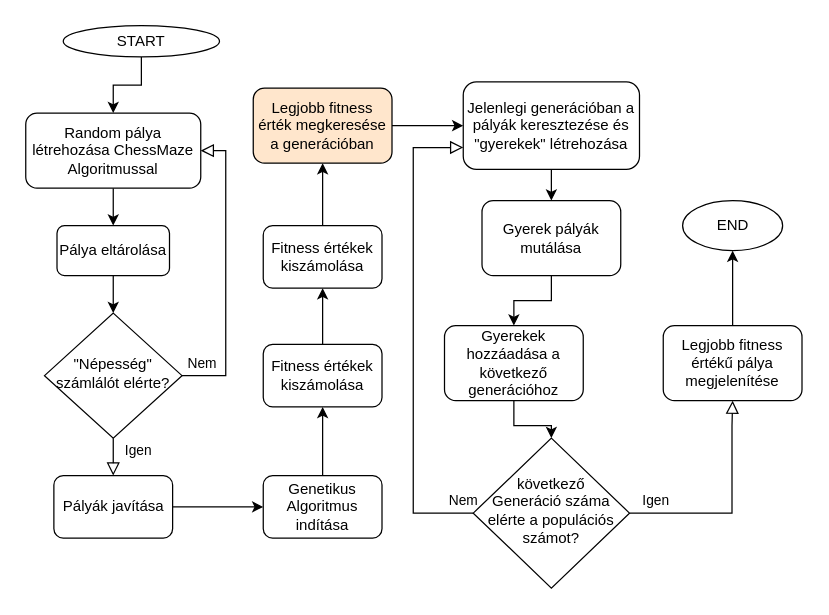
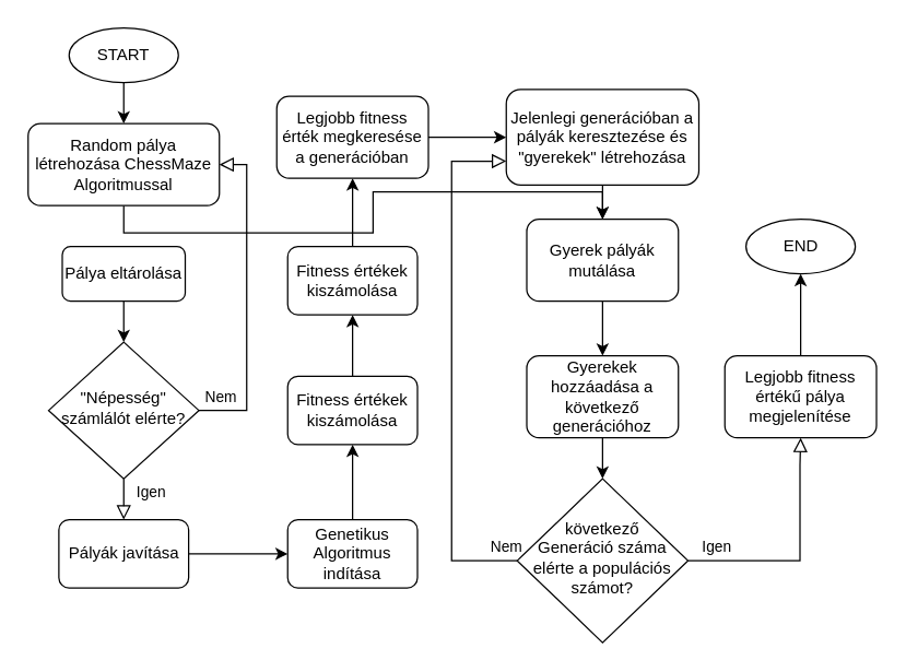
  <mxCell id="0" />
  <mxCell id="1" parent="0" />
- <mxCell id="2" style="edgeStyle=orthogonalEdgeStyle;rounded=0;orthogonalLoop=1;jettySize=auto;html=1;exitX=0.5;exitY=1;exitDx=0;exitDy=0;entryX=0.5;entryY=0;entryDx=0;entryDy=0;" parent="1" source="3" target="10" edge="1"><mxGeometry relative="1" as="geometry" /></mxCell>
+ <mxCell id="2" style="edgeStyle=orthogonalEdgeStyle;rounded=0;orthogonalLoop=1;jettySize=auto;html=1;exitX=0.5;exitY=1;exitDx=0;exitDy=0;" parent="1" source="3" target="24" edge="1"><mxGeometry relative="1" as="geometry" /></mxCell>
  <mxCell id="3" value="Random pálya létrehozása ChessMaze Algoritmussal" style="rounded=1;whiteSpace=wrap;html=1;fontSize=12;glass=0;strokeWidth=1;shadow=0;" parent="1" vertex="1"><mxGeometry x="20" y="90" width="140" height="60" as="geometry" /></mxCell>
  <mxCell id="4" value="Igen" style="rounded=0;html=1;jettySize=auto;orthogonalLoop=1;fontSize=11;endArrow=block;endFill=0;endSize=8;strokeWidth=1;shadow=0;labelBackgroundColor=none;edgeStyle=orthogonalEdgeStyle;" parent="1" source="6" target="12" edge="1"><mxGeometry x="-0.6" y="20" relative="1" as="geometry"><mxPoint as="offset" /><mxPoint x="90" y="390" as="targetPoint" /></mxGeometry></mxCell>
  <mxCell id="5" value="Nem&lt;br&gt;" style="edgeStyle=orthogonalEdgeStyle;rounded=0;html=1;jettySize=auto;orthogonalLoop=1;fontSize=11;endArrow=block;endFill=0;endSize=8;strokeWidth=1;shadow=0;labelBackgroundColor=none;entryX=1;entryY=0.5;entryDx=0;entryDy=0;exitX=1;exitY=0.5;exitDx=0;exitDy=0;" parent="1" source="6" target="3" edge="1"><mxGeometry x="-0.861" y="10" relative="1" as="geometry"><mxPoint as="offset" /><mxPoint x="220" y="300" as="targetPoint" /><Array as="points"><mxPoint x="180" y="300" /><mxPoint x="180" y="120" /></Array></mxGeometry></mxCell>
  <mxCell id="6" value="&quot;Népesség&quot; számlálót elérte?" style="rhombus;whiteSpace=wrap;html=1;shadow=0;fontFamily=Helvetica;fontSize=12;align=center;strokeWidth=1;spacing=6;spacingTop=-4;" parent="1" vertex="1"><mxGeometry x="35" y="250" width="110" height="100" as="geometry" /></mxCell>
  <mxCell id="7" style="edgeStyle=orthogonalEdgeStyle;rounded=0;orthogonalLoop=1;jettySize=auto;html=1;exitX=0.5;exitY=1;exitDx=0;exitDy=0;entryX=0.5;entryY=0;entryDx=0;entryDy=0;" parent="1" source="8" target="3" edge="1"><mxGeometry relative="1" as="geometry" /></mxCell>
- <mxCell id="8" value="START" style="ellipse;whiteSpace=wrap;html=1;" parent="1" vertex="1"><mxGeometry x="50" y="20" width="125" height="25" as="geometry" /></mxCell>
+ <mxCell id="8" value="START" style="ellipse;whiteSpace=wrap;html=1;" parent="1" vertex="1"><mxGeometry x="50" y="20" width="80" height="40" as="geometry" /></mxCell>
  <mxCell id="9" style="edgeStyle=orthogonalEdgeStyle;rounded=0;orthogonalLoop=1;jettySize=auto;html=1;exitX=0.5;exitY=1;exitDx=0;exitDy=0;entryX=0.5;entryY=0;entryDx=0;entryDy=0;" parent="1" source="10" target="6" edge="1"><mxGeometry relative="1" as="geometry" /></mxCell>
  <mxCell id="10" value="Pálya eltárolása" style="rounded=1;whiteSpace=wrap;html=1;fontSize=12;glass=0;strokeWidth=1;shadow=0;" parent="1" vertex="1"><mxGeometry x="45" y="180" width="90" height="40" as="geometry" /></mxCell>
  <mxCell id="11" style="edgeStyle=orthogonalEdgeStyle;rounded=0;orthogonalLoop=1;jettySize=auto;html=1;exitX=1;exitY=0.5;exitDx=0;exitDy=0;entryX=0;entryY=0.5;entryDx=0;entryDy=0;" parent="1" source="12" target="14" edge="1"><mxGeometry relative="1" as="geometry" /></mxCell>
  <mxCell id="12" value="Pályák javítása" style="rounded=1;whiteSpace=wrap;html=1;fontSize=12;glass=0;strokeWidth=1;shadow=0;" parent="1" vertex="1"><mxGeometry x="42.5" y="380" width="95" height="50" as="geometry" /></mxCell>
  <mxCell id="13" style="edgeStyle=orthogonalEdgeStyle;rounded=0;orthogonalLoop=1;jettySize=auto;html=1;exitX=0.5;exitY=0;exitDx=0;exitDy=0;entryX=0.5;entryY=1;entryDx=0;entryDy=0;" parent="1" source="14" target="16" edge="1"><mxGeometry relative="1" as="geometry" /></mxCell>
  <mxCell id="14" value="Genetikus Algoritmus indítása" style="rounded=1;whiteSpace=wrap;html=1;fontSize=12;glass=0;strokeWidth=1;shadow=0;" parent="1" vertex="1"><mxGeometry x="210" y="380" width="95" height="50" as="geometry" /></mxCell>
  <mxCell id="15" style="edgeStyle=orthogonalEdgeStyle;rounded=0;orthogonalLoop=1;jettySize=auto;html=1;exitX=0.5;exitY=0;exitDx=0;exitDy=0;" parent="1" source="16" target="18" edge="1"><mxGeometry relative="1" as="geometry" /></mxCell>
  <mxCell id="16" value="Fitness értékek kiszámolása" style="rounded=1;whiteSpace=wrap;html=1;fontSize=12;glass=0;strokeWidth=1;shadow=0;" parent="1" vertex="1"><mxGeometry x="210" y="275" width="95" height="50" as="geometry" /></mxCell>
  <mxCell id="17" style="edgeStyle=orthogonalEdgeStyle;rounded=0;orthogonalLoop=1;jettySize=auto;html=1;exitX=0.5;exitY=0;exitDx=0;exitDy=0;entryX=0.5;entryY=1;entryDx=0;entryDy=0;" parent="1" source="18" target="20" edge="1"><mxGeometry relative="1" as="geometry" /></mxCell>
  <mxCell id="18" value="Fitness értékek kiszámolása" style="rounded=1;whiteSpace=wrap;html=1;fontSize=12;glass=0;strokeWidth=1;shadow=0;" parent="1" vertex="1"><mxGeometry x="210" y="180" width="95" height="50" as="geometry" /></mxCell>
  <mxCell id="19" style="edgeStyle=orthogonalEdgeStyle;rounded=0;orthogonalLoop=1;jettySize=auto;html=1;exitX=1;exitY=0.5;exitDx=0;exitDy=0;entryX=0;entryY=0.5;entryDx=0;entryDy=0;" parent="1" source="20" target="22" edge="1"><mxGeometry relative="1" as="geometry" /></mxCell>
- <mxCell id="20" value="Legjobb fitness érték megkeresése a generációban" style="rounded=1;whiteSpace=wrap;html=1;fontSize=12;glass=0;strokeWidth=1;shadow=0;fillColor=#ffe6cc;" parent="1" vertex="1"><mxGeometry x="202" y="70" width="111" height="60" as="geometry" /></mxCell>
+ <mxCell id="20" value="Legjobb fitness érték megkeresése a generációban" style="rounded=1;whiteSpace=wrap;html=1;fontSize=12;glass=0;strokeWidth=1;shadow=0;" parent="1" vertex="1"><mxGeometry x="202" y="70" width="111" height="60" as="geometry" /></mxCell>
  <mxCell id="21" style="edgeStyle=orthogonalEdgeStyle;rounded=0;orthogonalLoop=1;jettySize=auto;html=1;exitX=0.5;exitY=1;exitDx=0;exitDy=0;entryX=0.5;entryY=0;entryDx=0;entryDy=0;" parent="1" source="22" target="24" edge="1"><mxGeometry relative="1" as="geometry" /></mxCell>
  <mxCell id="22" value="Jelenlegi generációban a pályák keresztezése és &quot;gyerekek&quot; létrehozása" style="rounded=1;whiteSpace=wrap;html=1;fontSize=12;glass=0;strokeWidth=1;shadow=0;" parent="1" vertex="1"><mxGeometry x="370" y="65" width="141" height="70" as="geometry" /></mxCell>
  <mxCell id="23" style="edgeStyle=orthogonalEdgeStyle;rounded=0;orthogonalLoop=1;jettySize=auto;html=1;exitX=0.5;exitY=1;exitDx=0;exitDy=0;entryX=0.5;entryY=0;entryDx=0;entryDy=0;" parent="1" source="24" target="29" edge="1"><mxGeometry relative="1" as="geometry" /></mxCell>
  <mxCell id="24" value="Gyerek&amp;nbsp;pályák mutálása" style="rounded=1;whiteSpace=wrap;html=1;fontSize=12;glass=0;strokeWidth=1;shadow=0;" parent="1" vertex="1"><mxGeometry x="385" y="160" width="111" height="60" as="geometry" /></mxCell>
  <mxCell id="25" value="következő&lt;br&gt;Generáció száma elérte a populációs számot?" style="rhombus;whiteSpace=wrap;html=1;shadow=0;fontFamily=Helvetica;fontSize=12;align=center;strokeWidth=1;spacing=6;spacingTop=-4;" parent="1" vertex="1"><mxGeometry x="378" y="350" width="125" height="120" as="geometry" /></mxCell>
  <mxCell id="26" value="Igen" style="rounded=0;html=1;jettySize=auto;orthogonalLoop=1;fontSize=11;endArrow=block;endFill=0;endSize=8;strokeWidth=1;shadow=0;labelBackgroundColor=none;edgeStyle=orthogonalEdgeStyle;exitX=1;exitY=0.5;exitDx=0;exitDy=0;entryX=0.5;entryY=1;entryDx=0;entryDy=0;" parent="1" source="25" target="31" edge="1"><mxGeometry x="-0.752" y="10" relative="1" as="geometry"><mxPoint as="offset" /><mxPoint x="100.034" y="359.969" as="sourcePoint" /><mxPoint x="590" y="310" as="targetPoint" /><Array as="points"><mxPoint x="585" y="410" /><mxPoint x="585" y="340" /></Array></mxGeometry></mxCell>
  <mxCell id="27" value="Nem&lt;br&gt;" style="edgeStyle=orthogonalEdgeStyle;rounded=0;html=1;jettySize=auto;orthogonalLoop=1;fontSize=11;endArrow=block;endFill=0;endSize=8;strokeWidth=1;shadow=0;labelBackgroundColor=none;exitX=0;exitY=0.5;exitDx=0;exitDy=0;entryX=0;entryY=0.75;entryDx=0;entryDy=0;" parent="1" source="25" target="22" edge="1"><mxGeometry x="-0.957" y="-10" relative="1" as="geometry"><mxPoint as="offset" /><mxPoint x="155" y="310" as="sourcePoint" /><mxPoint x="360" y="440" as="targetPoint" /><Array as="points"><mxPoint x="330" y="410" /><mxPoint x="330" y="118" /></Array></mxGeometry></mxCell>
  <mxCell id="28" style="edgeStyle=orthogonalEdgeStyle;rounded=0;orthogonalLoop=1;jettySize=auto;html=1;exitX=0.5;exitY=1;exitDx=0;exitDy=0;entryX=0.5;entryY=0;entryDx=0;entryDy=0;" parent="1" source="29" target="25" edge="1"><mxGeometry relative="1" as="geometry" /></mxCell>
- <mxCell id="29" value="Gyerekek hozzáadása a következő generációhoz" style="rounded=1;whiteSpace=wrap;html=1;fontSize=12;glass=0;strokeWidth=1;shadow=0;" parent="1" vertex="1"><mxGeometry x="355" y="260" width="111" height="60" as="geometry" /></mxCell>
+ <mxCell id="29" value="Gyerekek hozzáadása a következő generációhoz" style="rounded=1;whiteSpace=wrap;html=1;fontSize=12;glass=0;strokeWidth=1;shadow=0;" parent="1" vertex="1"><mxGeometry x="385" y="260" width="111" height="60" as="geometry" /></mxCell>
  <mxCell id="30" style="edgeStyle=orthogonalEdgeStyle;rounded=0;orthogonalLoop=1;jettySize=auto;html=1;exitX=0.5;exitY=0;exitDx=0;exitDy=0;entryX=0.5;entryY=1;entryDx=0;entryDy=0;" parent="1" source="31" target="32" edge="1"><mxGeometry relative="1" as="geometry" /></mxCell>
  <mxCell id="31" value="Legjobb fitness értékű pálya megjelenítése" style="rounded=1;whiteSpace=wrap;html=1;fontSize=12;glass=0;strokeWidth=1;shadow=0;" parent="1" vertex="1"><mxGeometry x="530" y="260" width="111" height="60" as="geometry" /></mxCell>
  <mxCell id="32" value="END" style="ellipse;whiteSpace=wrap;html=1;" parent="1" vertex="1"><mxGeometry x="545.5" y="160" width="80" height="40" as="geometry" /></mxCell>
